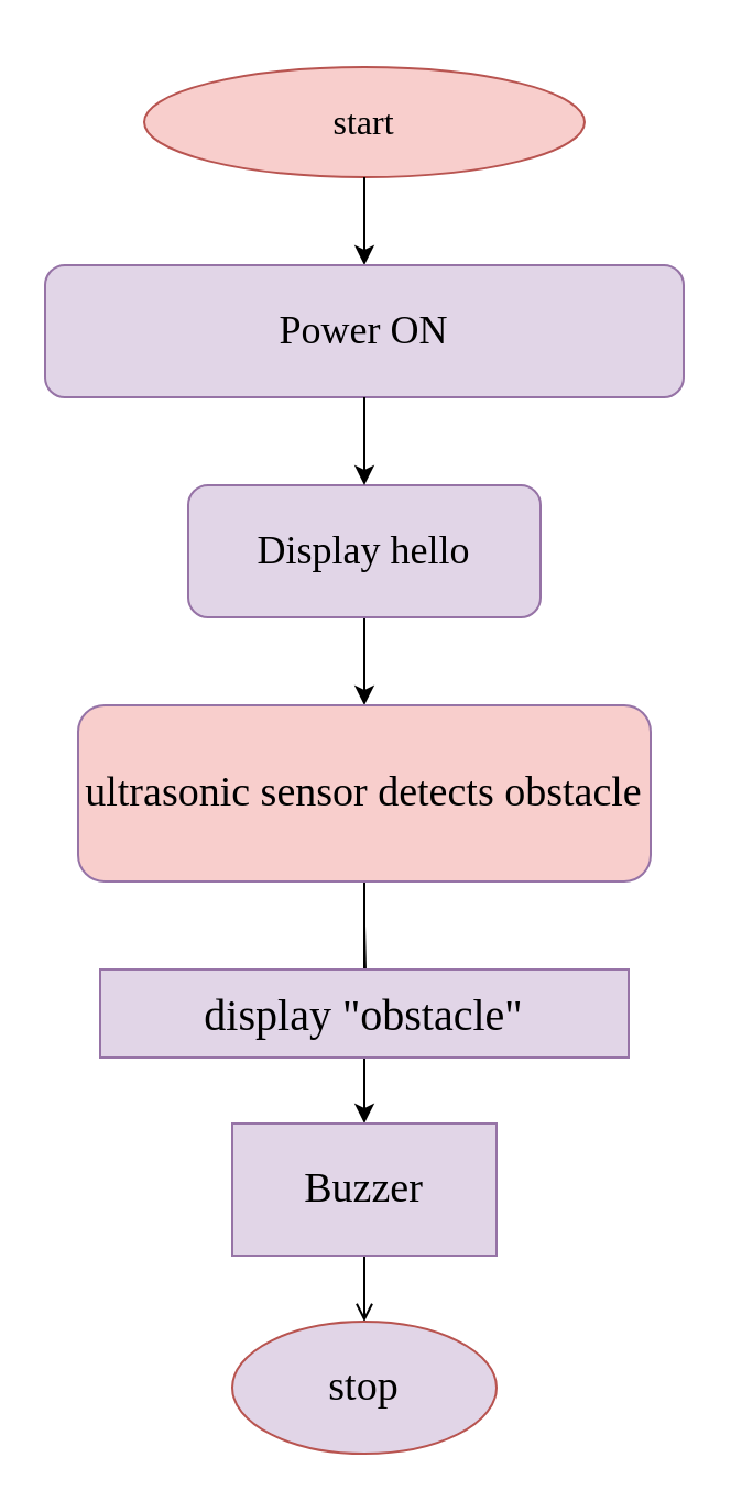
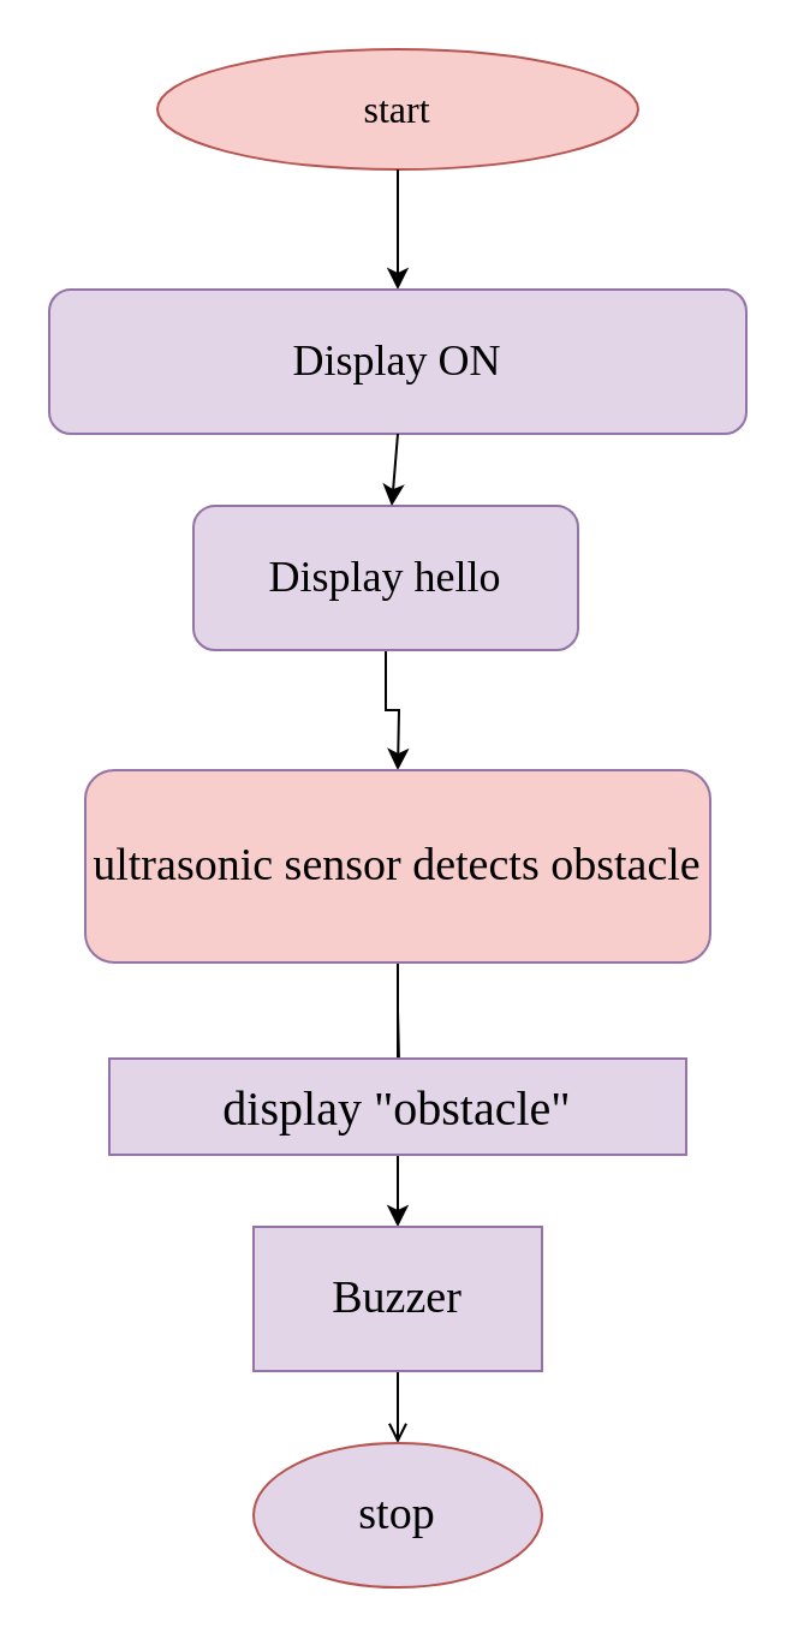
  <mxCell id="0" />
  <mxCell id="1" parent="0" />
- <mxCell id="2" value="&lt;font size=&quot;3&quot;&gt;start&lt;/font&gt;" style="ellipse;whiteSpace=wrap;html=1;fontFamily=Lucida Console;fillColor=#f8cecc;strokeColor=#b85450;" vertex="1" parent="1"><mxGeometry x="65" y="30" width="200" height="50" as="geometry" /></mxCell>
+ <mxCell id="2" value="&lt;font size=&quot;3&quot;&gt;start&lt;/font&gt;" style="ellipse;whiteSpace=wrap;html=1;fontFamily=Lucida Console;fillColor=#f8cecc;strokeColor=#b85450;" vertex="1" parent="1"><mxGeometry x="65" y="20" width="200" height="50" as="geometry" /></mxCell>
  <mxCell id="3" value="" style="endArrow=classic;html=1;exitX=0.5;exitY=1;exitDx=0;exitDy=0;" edge="1" parent="1" source="2"><mxGeometry width="50" height="50" relative="1" as="geometry"><mxPoint x="205" y="940" as="sourcePoint" /><mxPoint x="165" y="120" as="targetPoint" /></mxGeometry></mxCell>
- <mxCell id="4" value="Power ON" style="rounded=1;whiteSpace=wrap;html=1;fontFamily=Lucida Console;fontSize=18;fillColor=#e1d5e7;strokeColor=#9673a6;" vertex="1" parent="1"><mxGeometry x="20" y="120" width="290" height="60" as="geometry" /></mxCell>
+ <mxCell id="4" value="Display ON" style="rounded=1;whiteSpace=wrap;html=1;fontFamily=Lucida Console;fontSize=18;fillColor=#e1d5e7;strokeColor=#9673a6;" vertex="1" parent="1"><mxGeometry x="20" y="120" width="290" height="60" as="geometry" /></mxCell>
  <mxCell id="5" value="" style="edgeStyle=orthogonalEdgeStyle;rounded=0;orthogonalLoop=1;jettySize=auto;html=1;fontFamily=Lucida Console;fontSize=13;" edge="1" parent="1" source="6"><mxGeometry relative="1" as="geometry"><mxPoint x="165" y="320" as="targetPoint" /></mxGeometry></mxCell>
- <mxCell id="6" value="Display hello" style="rounded=1;whiteSpace=wrap;html=1;fontFamily=Lucida Console;fontSize=18;fillColor=#e1d5e7;strokeColor=#9673a6;" vertex="1" parent="1"><mxGeometry x="85" y="220" width="160" height="60" as="geometry" /></mxCell>
+ <mxCell id="6" value="Display hello" style="rounded=1;whiteSpace=wrap;html=1;fontFamily=Lucida Console;fontSize=18;fillColor=#e1d5e7;strokeColor=#9673a6;" vertex="1" parent="1"><mxGeometry x="80" y="210" width="160" height="60" as="geometry" /></mxCell>
  <mxCell id="7" value="" style="endArrow=classic;html=1;fontFamily=Lucida Console;fontSize=18;exitX=0.5;exitY=1;exitDx=0;exitDy=0;" edge="1" parent="1" source="4" target="6"><mxGeometry width="50" height="50" relative="1" as="geometry"><mxPoint x="205" y="230" as="sourcePoint" /><mxPoint x="255" y="180" as="targetPoint" /></mxGeometry></mxCell>
  <mxCell id="8" value="" style="edgeStyle=orthogonalEdgeStyle;rounded=0;orthogonalLoop=1;jettySize=auto;html=1;fontFamily=Lucida Console;fontSize=13;" edge="1" parent="1" target="10"><mxGeometry relative="1" as="geometry"><mxPoint x="165" y="420" as="sourcePoint" /></mxGeometry></mxCell>
  <mxCell id="9" value="" style="edgeStyle=orthogonalEdgeStyle;rounded=0;orthogonalLoop=1;jettySize=auto;html=1;fontFamily=Lucida Console;fontSize=20;exitX=0.5;exitY=1;exitDx=0;exitDy=0;" edge="1" parent="1" source="14" target="12"><mxGeometry relative="1" as="geometry"><mxPoint x="165" y="420" as="sourcePoint" /></mxGeometry></mxCell>
  <mxCell id="10" value="display &quot;obstacle&quot;" style="whiteSpace=wrap;html=1;fontFamily=Lucida Console;fontSize=20;fillColor=#e1d5e7;strokeColor=#9673a6;" vertex="1" parent="1"><mxGeometry x="45" y="440" width="240" height="40" as="geometry" /></mxCell>
  <mxCell id="11" value="" style="edgeStyle=orthogonalEdgeStyle;rounded=0;orthogonalLoop=1;jettySize=auto;html=1;fontFamily=Lucida Console;fontSize=19;endArrow=open;" edge="1" parent="1" source="12" target="13"><mxGeometry relative="1" as="geometry" /></mxCell>
  <mxCell id="12" value="Buzzer" style="whiteSpace=wrap;html=1;fontFamily=Lucida Console;fontSize=19;fillColor=#e1d5e7;strokeColor=#9673a6;" vertex="1" parent="1"><mxGeometry x="105" y="510" width="120" height="60" as="geometry" /></mxCell>
  <mxCell id="13" value="stop" style="ellipse;whiteSpace=wrap;html=1;fontFamily=Lucida Console;fontSize=19;fillColor=#e1d5e7;strokeColor=#b85450;" vertex="1" parent="1"><mxGeometry x="105" y="600" width="120" height="60" as="geometry" /></mxCell>
  <mxCell id="14" value="ultrasonic sensor detects obstacle" style="rounded=1;whiteSpace=wrap;html=1;fontFamily=Lucida Console;fontSize=19;fillColor=#f8cecc;strokeColor=#9673a6;" vertex="1" parent="1"><mxGeometry x="35" y="320" width="260" height="80" as="geometry" /></mxCell>
